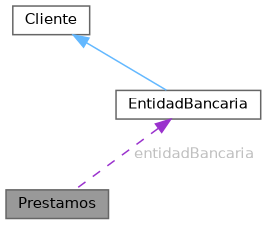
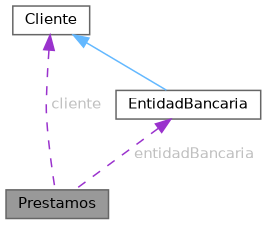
  digraph {
    node [color=gray40 fillcolor=white fontname=Helvetica fontsize=10 shape=box style=filled]
    edge [color=darkorchid3 dir=back fontcolor=grey fontname=Helvetica fontsize=10 labelfontname=Helvetica labelfontsize=10 style=dashed]
    n1 [fillcolor=grey60 fontcolor=black height=0.2 label=Prestamos width=0.4]
    n2 [height=0.2 label=Cliente width=0.4]
    n3 [height=0.2 label=EntidadBancaria width=0.4]
+   n2 -> n1 [label=" cliente"]
    n2 -> n3 [color=steelblue1 style=solid fontcolor=""]
    n3 -> n1 [label=" entidadBancaria"]
  }
